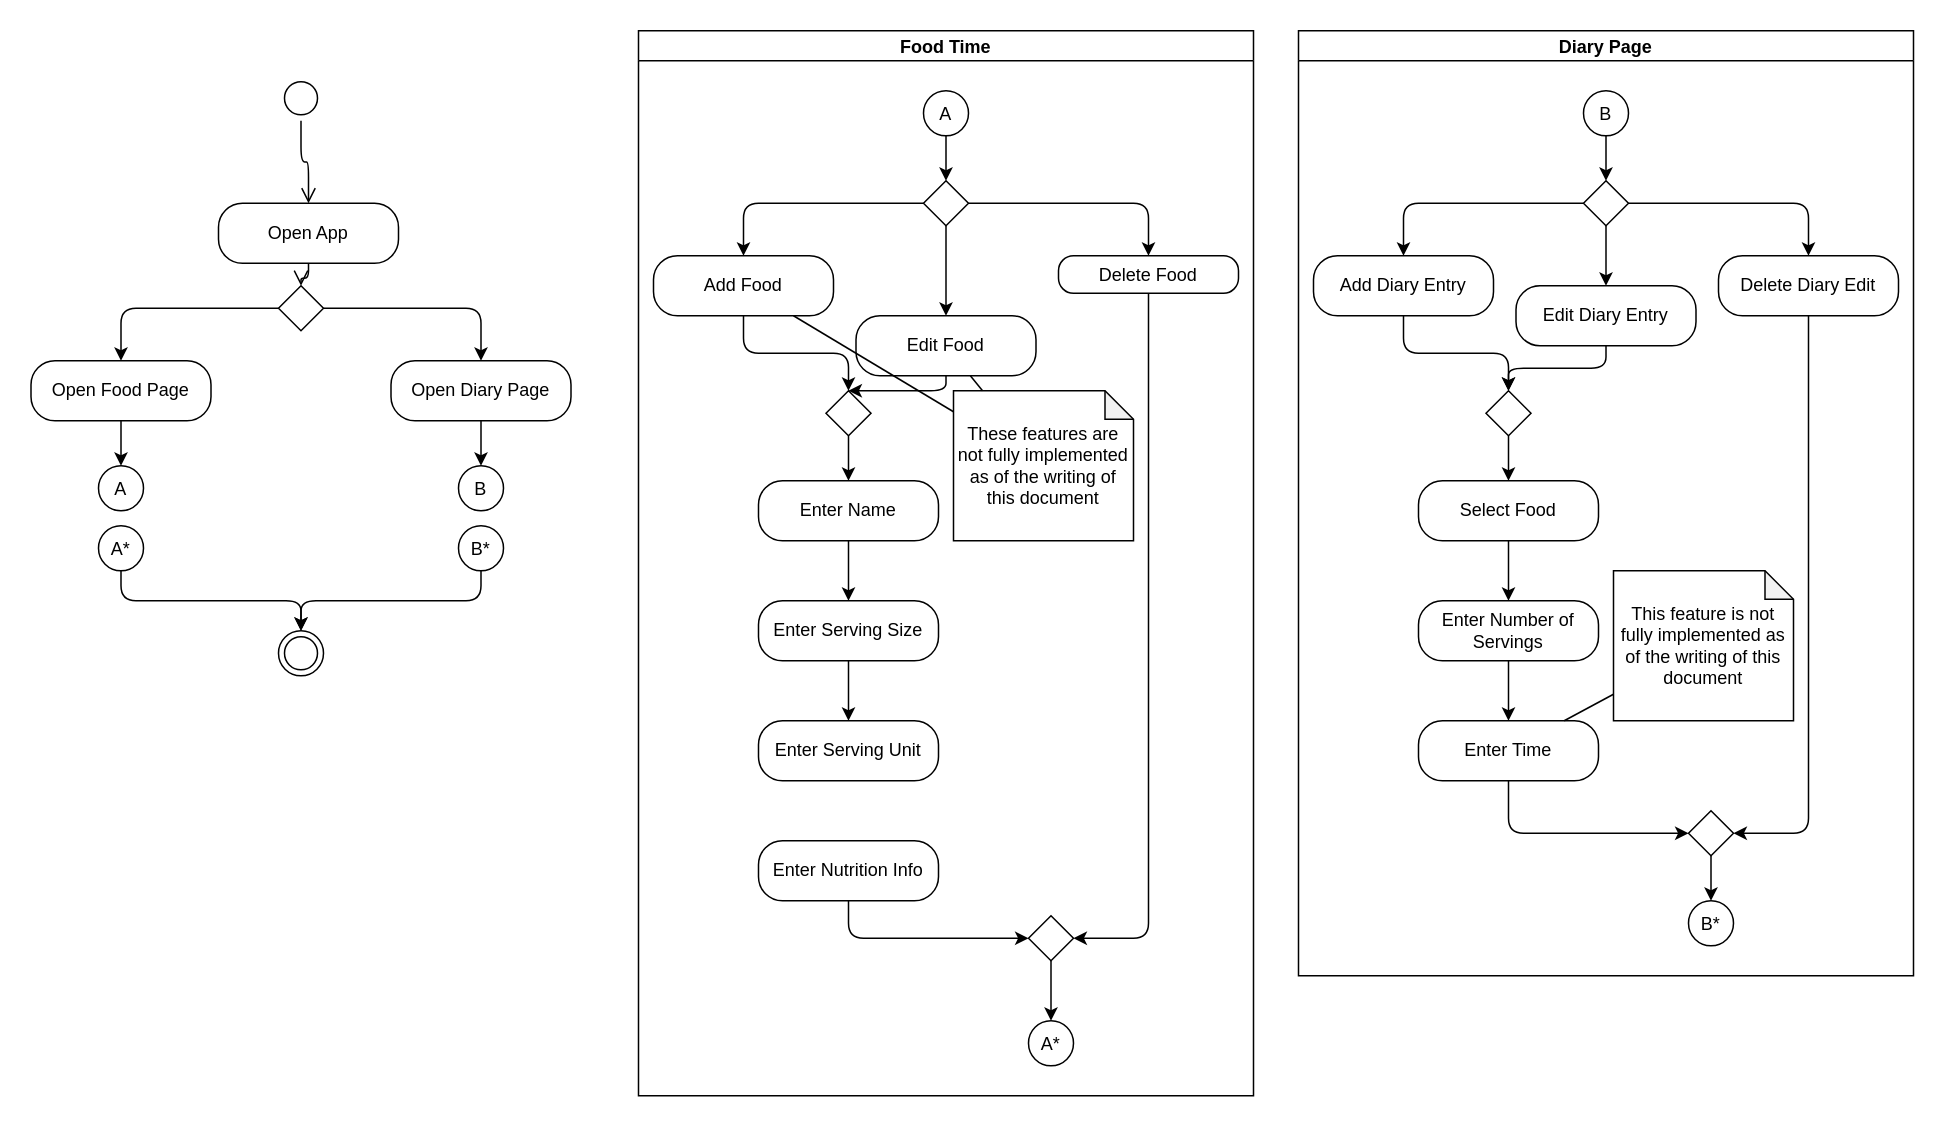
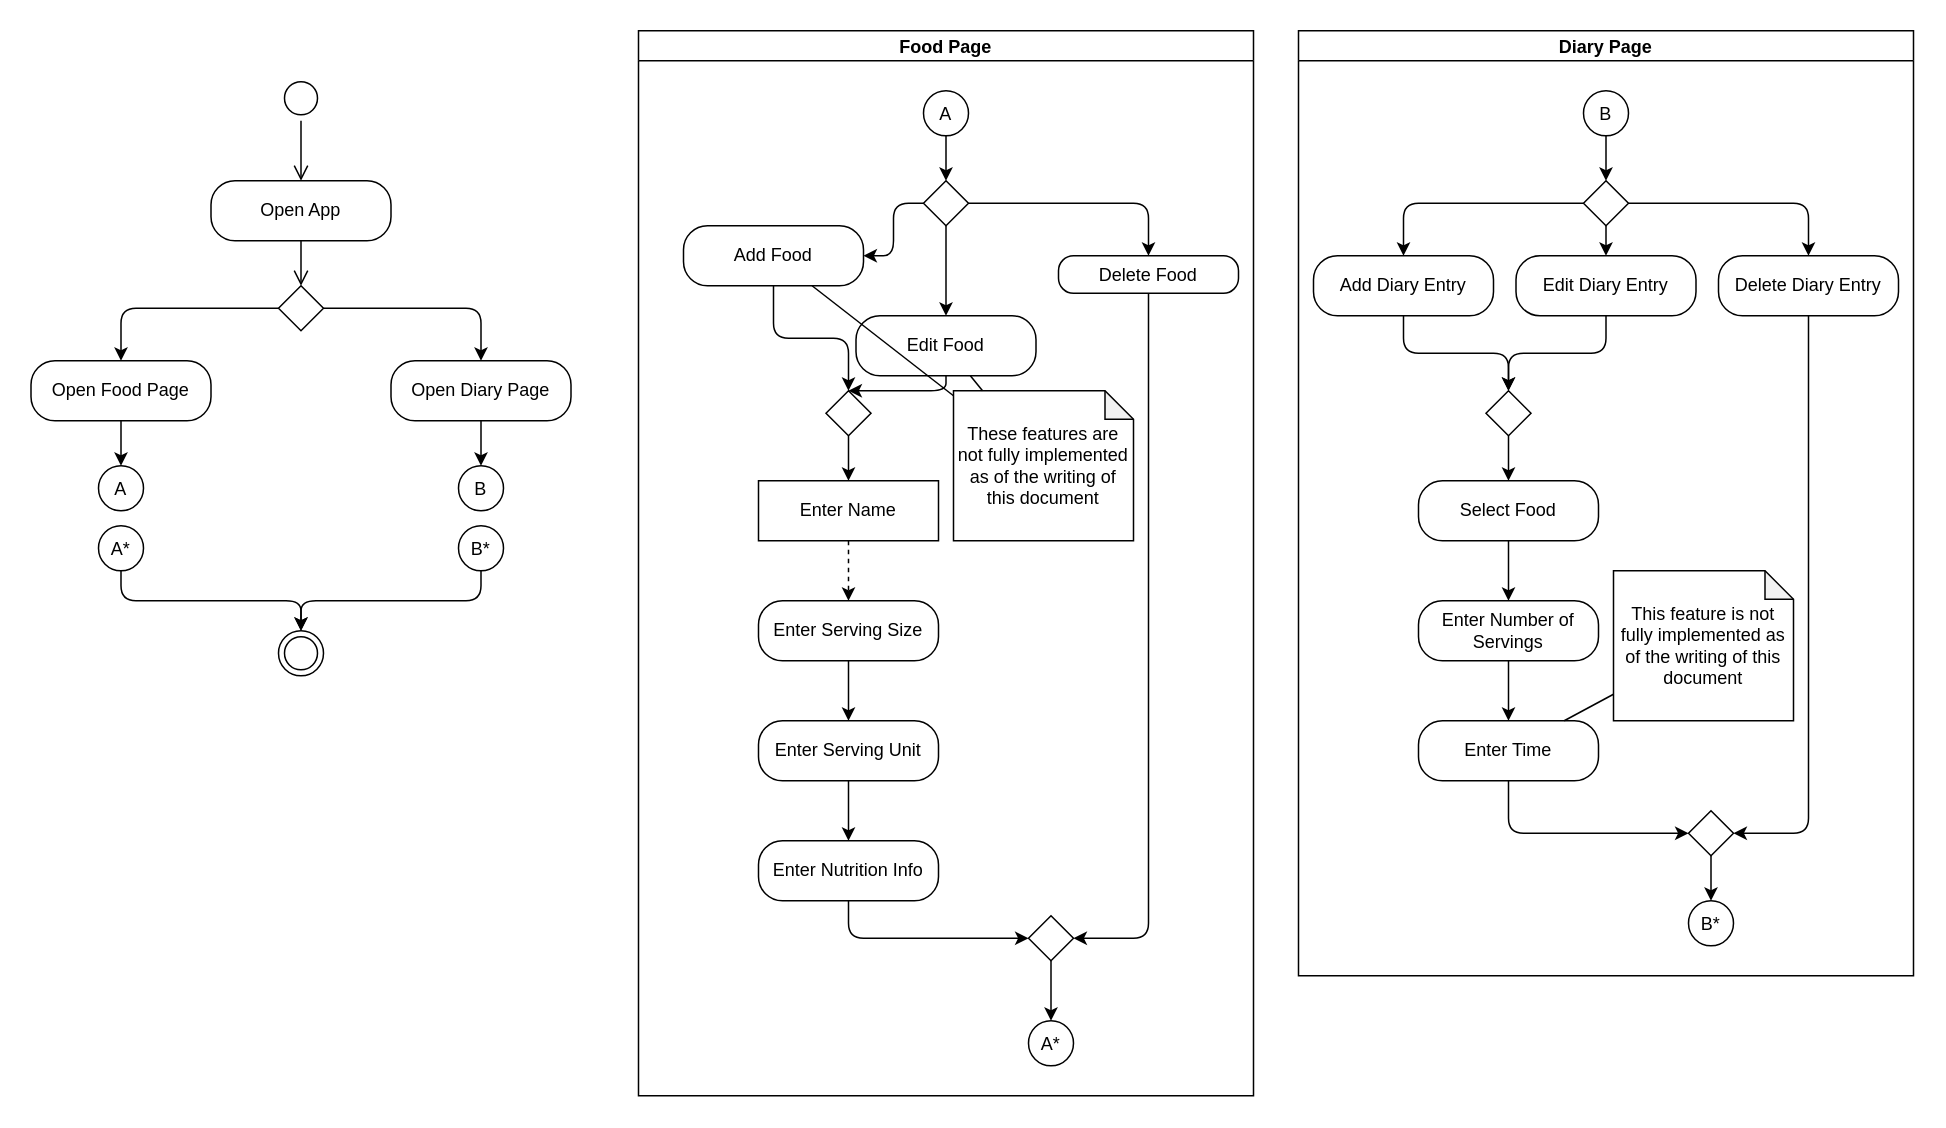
  <mxCell id="0" />
  <mxCell id="1" parent="0" />
  <mxCell id="2" value="" style="ellipse;html=1;shape=startState;" vertex="1" parent="1"><mxGeometry x="185" y="50" width="30" height="30" as="geometry" /></mxCell>
  <mxCell id="3" value="" style="edgeStyle=orthogonalEdgeStyle;html=1;verticalAlign=bottom;endArrow=open;endSize=8;" edge="1" source="2" target="4" parent="1"><mxGeometry relative="1" as="geometry"><mxPoint x="200" y="110" as="targetPoint" /></mxGeometry></mxCell>
- <mxCell id="4" value="Open App" style="rounded=1;whiteSpace=wrap;html=1;arcSize=40;" vertex="1" parent="1"><mxGeometry x="145" y="135" width="120" height="40" as="geometry" /></mxCell>
+ <mxCell id="4" value="Open App" style="rounded=1;whiteSpace=wrap;html=1;arcSize=40;" vertex="1" parent="1"><mxGeometry x="140" y="120" width="120" height="40" as="geometry" /></mxCell>
  <mxCell id="5" value="" style="edgeStyle=orthogonalEdgeStyle;html=1;verticalAlign=bottom;endArrow=open;endSize=8;entryX=0.5;entryY=0;entryDx=0;entryDy=0;" edge="1" source="4" target="9" parent="1"><mxGeometry relative="1" as="geometry"><mxPoint x="200" y="250" as="targetPoint" /><mxPoint x="235" y="330" as="sourcePoint" /></mxGeometry></mxCell>
  <mxCell id="6" value="" style="ellipse;html=1;shape=endState;rounded=0;sketch=0;" vertex="1" parent="1"><mxGeometry x="185" y="420" width="30" height="30" as="geometry" /></mxCell>
  <mxCell id="7" style="edgeStyle=orthogonalEdgeStyle;curved=0;rounded=1;sketch=0;orthogonalLoop=1;jettySize=auto;html=1;" edge="1" source="9" target="41" parent="1"><mxGeometry relative="1" as="geometry"><mxPoint x="85" y="240" as="targetPoint" /></mxGeometry></mxCell>
  <mxCell id="8" style="edgeStyle=orthogonalEdgeStyle;curved=0;sketch=0;orthogonalLoop=1;jettySize=auto;html=1;" edge="1" source="9" target="44" parent="1"><mxGeometry relative="1" as="geometry" /></mxCell>
  <mxCell id="9" value="" style="rhombus;rounded=0;sketch=0;" vertex="1" parent="1"><mxGeometry x="185" y="190" width="30" height="30" as="geometry" /></mxCell>
- <mxCell id="10" value="Food Time" style="swimlane;startSize=20;rounded=0;sketch=0;" vertex="1" parent="1"><mxGeometry x="425" y="20" width="410" height="710" as="geometry" /></mxCell>
+ <mxCell id="10" value="Food Page" style="swimlane;startSize=20;rounded=0;sketch=0;" vertex="1" parent="1"><mxGeometry x="425" y="20" width="410" height="710" as="geometry" /></mxCell>
  <mxCell id="11" style="edgeStyle=orthogonalEdgeStyle;curved=0;rounded=1;sketch=0;orthogonalLoop=1;jettySize=auto;html=1;" edge="1" parent="10" source="12" target="16"><mxGeometry relative="1" as="geometry" /></mxCell>
  <mxCell id="12" value="A" style="ellipse;rounded=0;sketch=0;" vertex="1" parent="10"><mxGeometry x="190" y="40" width="30" height="30" as="geometry" /></mxCell>
  <mxCell id="13" style="edgeStyle=orthogonalEdgeStyle;curved=0;rounded=1;sketch=0;orthogonalLoop=1;jettySize=auto;html=1;" edge="1" parent="10" source="16" target="17"><mxGeometry relative="1" as="geometry" /></mxCell>
  <mxCell id="14" style="edgeStyle=orthogonalEdgeStyle;curved=0;rounded=1;sketch=0;orthogonalLoop=1;jettySize=auto;html=1;" edge="1" parent="10" source="16" target="21"><mxGeometry relative="1" as="geometry" /></mxCell>
  <mxCell id="15" style="edgeStyle=orthogonalEdgeStyle;curved=0;rounded=1;sketch=0;orthogonalLoop=1;jettySize=auto;html=1;" edge="1" parent="10" source="16" target="19"><mxGeometry relative="1" as="geometry" /></mxCell>
  <mxCell id="16" value="" style="rhombus;rounded=0;sketch=0;" vertex="1" parent="10"><mxGeometry x="190" y="100" width="30" height="30" as="geometry" /></mxCell>
- <mxCell id="17" value="Add Food" style="rounded=1;whiteSpace=wrap;html=1;arcSize=40;sketch=0;" vertex="1" parent="10"><mxGeometry x="10" y="150" width="120" height="40" as="geometry" /></mxCell>
+ <mxCell id="17" value="Add Food" style="rounded=1;whiteSpace=wrap;html=1;arcSize=40;sketch=0;" vertex="1" parent="10"><mxGeometry x="30" y="130" width="120" height="40" as="geometry" /></mxCell>
  <mxCell id="18" value="" style="edgeStyle=orthogonalEdgeStyle;html=1;verticalAlign=middle;endArrow=classic;sketch=0;" edge="1" parent="10" source="17" target="26"><mxGeometry relative="1" as="geometry"><mxPoint x="70" y="230" as="targetPoint" /></mxGeometry></mxCell>
  <mxCell id="19" value="Edit Food" style="rounded=1;whiteSpace=wrap;html=1;arcSize=40;sketch=0;" vertex="1" parent="10"><mxGeometry x="145" y="190" width="120" height="40" as="geometry" /></mxCell>
  <mxCell id="20" value="" style="edgeStyle=orthogonalEdgeStyle;html=1;verticalAlign=middle;endArrow=classic;sketch=0;" edge="1" parent="10" source="19" target="26"><mxGeometry relative="1" as="geometry"><mxPoint x="205" y="250" as="targetPoint" /></mxGeometry></mxCell>
  <mxCell id="21" value="Delete Food" style="rounded=1;whiteSpace=wrap;html=1;arcSize=40;sketch=0;" vertex="1" parent="10"><mxGeometry x="280" y="150" width="120" height="25" as="geometry" /></mxCell>
  <mxCell id="22" value="" style="edgeStyle=orthogonalEdgeStyle;html=1;verticalAlign=middle;endArrow=classic;sketch=0;entryX=1;entryY=0.5;entryDx=0;entryDy=0;" edge="1" parent="10" source="21" target="34"><mxGeometry relative="1" as="geometry"><mxPoint x="340" y="620" as="targetPoint" /></mxGeometry></mxCell>
- <mxCell id="23" value="Enter Name" style="rounded=1;whiteSpace=wrap;html=1;arcSize=40;sketch=0;" vertex="1" parent="10"><mxGeometry x="80" y="300" width="120" height="40" as="geometry" /></mxCell>
- <mxCell id="24" value="" style="edgeStyle=orthogonalEdgeStyle;html=1;verticalAlign=middle;endArrow=classic;sketch=0;" edge="1" parent="10" source="23" target="27"><mxGeometry relative="1" as="geometry"><mxPoint x="140" y="380" as="targetPoint" /></mxGeometry></mxCell>
+ <mxCell id="23" value="Enter Name" style="whiteSpace=wrap;html=1;arcSize=40;sketch=0;rounded=0;" vertex="1" parent="10"><mxGeometry x="80" y="300" width="120" height="40" as="geometry" /></mxCell>
+ <mxCell id="24" value="" style="edgeStyle=orthogonalEdgeStyle;html=1;verticalAlign=middle;endArrow=classic;sketch=0;dashed=1;" edge="1" parent="10" source="23" target="27"><mxGeometry relative="1" as="geometry"><mxPoint x="140" y="380" as="targetPoint" /></mxGeometry></mxCell>
  <mxCell id="25" style="edgeStyle=orthogonalEdgeStyle;curved=0;rounded=1;sketch=0;orthogonalLoop=1;jettySize=auto;html=1;" edge="1" parent="10" source="26" target="23"><mxGeometry relative="1" as="geometry" /></mxCell>
  <mxCell id="26" value="" style="rhombus;rounded=0;sketch=0;" vertex="1" parent="10"><mxGeometry x="125" y="240" width="30" height="30" as="geometry" /></mxCell>
  <mxCell id="27" value="Enter Serving Size" style="rounded=1;whiteSpace=wrap;html=1;arcSize=40;sketch=0;" vertex="1" parent="10"><mxGeometry x="80" y="380" width="120" height="40" as="geometry" /></mxCell>
  <mxCell id="28" value="" style="edgeStyle=orthogonalEdgeStyle;html=1;verticalAlign=middle;endArrow=classic;sketch=0;" edge="1" parent="10" source="27" target="29"><mxGeometry relative="1" as="geometry"><mxPoint x="140" y="460" as="targetPoint" /></mxGeometry></mxCell>
  <mxCell id="29" value="Enter Serving Unit" style="rounded=1;whiteSpace=wrap;html=1;arcSize=40;sketch=0;" vertex="1" parent="10"><mxGeometry x="80" y="460" width="120" height="40" as="geometry" /></mxCell>
+ <mxCell id="30" value="" style="edgeStyle=orthogonalEdgeStyle;html=1;verticalAlign=middle;endArrow=classic;sketch=0;" edge="1" parent="10" source="29" target="31"><mxGeometry relative="1" as="geometry"><mxPoint x="140" y="540" as="targetPoint" /></mxGeometry></mxCell>
  <mxCell id="31" value="Enter Nutrition Info" style="rounded=1;whiteSpace=wrap;html=1;arcSize=40;sketch=0;" vertex="1" parent="10"><mxGeometry x="80" y="540" width="120" height="40" as="geometry" /></mxCell>
  <mxCell id="32" value="" style="edgeStyle=orthogonalEdgeStyle;html=1;verticalAlign=middle;endArrow=classic;sketch=0;entryX=0;entryY=0.5;entryDx=0;entryDy=0;" edge="1" parent="10" source="31" target="34"><mxGeometry relative="1" as="geometry"><mxPoint x="140" y="620" as="targetPoint" /><Array as="points"><mxPoint x="140" y="605" /></Array></mxGeometry></mxCell>
  <mxCell id="33" style="edgeStyle=orthogonalEdgeStyle;curved=0;sketch=0;orthogonalLoop=1;jettySize=auto;html=1;" edge="1" parent="10" source="34" target="35"><mxGeometry relative="1" as="geometry" /></mxCell>
  <mxCell id="34" value="" style="rhombus;rounded=0;sketch=0;" vertex="1" parent="10"><mxGeometry x="260" y="590" width="30" height="30" as="geometry" /></mxCell>
  <mxCell id="35" value="A*" style="ellipse;fillColor=#ffffff;strokeColor=#000000;rounded=0;sketch=0;" vertex="1" parent="10"><mxGeometry x="260" y="660" width="30" height="30" as="geometry" /></mxCell>
  <mxCell id="36" value="These features are not fully implemented as of the writing of this document" style="shape=note;whiteSpace=wrap;html=1;backgroundOutline=1;darkOpacity=0.05;rounded=0;sketch=0;size=19;" vertex="1" parent="10"><mxGeometry x="210" y="240" width="120" height="100" as="geometry" /></mxCell>
  <mxCell id="37" style="sketch=0;orthogonalLoop=1;jettySize=auto;html=1;endArrow=none;endFill=0;" edge="1" parent="10" source="36" target="19"><mxGeometry relative="1" as="geometry"><mxPoint x="240" y="200" as="targetPoint" /></mxGeometry></mxCell>
  <mxCell id="38" style="sketch=0;orthogonalLoop=1;jettySize=auto;html=1;endArrow=none;endFill=0;" edge="1" parent="10" source="36" target="17"><mxGeometry relative="1" as="geometry"><mxPoint x="225.833" y="200" as="targetPoint" /><mxPoint x="252.917" y="250" as="sourcePoint" /></mxGeometry></mxCell>
  <mxCell id="39" value="A" style="ellipse;rounded=0;sketch=0;" vertex="1" parent="1"><mxGeometry x="65" y="310" width="30" height="30" as="geometry" /></mxCell>
  <mxCell id="40" style="edgeStyle=orthogonalEdgeStyle;curved=0;rounded=1;sketch=0;orthogonalLoop=1;jettySize=auto;html=1;" edge="1" source="41" target="39" parent="1"><mxGeometry relative="1" as="geometry" /></mxCell>
  <mxCell id="41" value="Open Food Page" style="rounded=1;whiteSpace=wrap;html=1;arcSize=40;" vertex="1" parent="1"><mxGeometry x="20" y="240" width="120" height="40" as="geometry" /></mxCell>
  <mxCell id="42" value="B" style="ellipse;rounded=0;sketch=0;" vertex="1" parent="1"><mxGeometry x="305" y="310" width="30" height="30" as="geometry" /></mxCell>
  <mxCell id="43" style="edgeStyle=orthogonalEdgeStyle;curved=0;rounded=1;sketch=0;orthogonalLoop=1;jettySize=auto;html=1;" edge="1" source="44" target="42" parent="1"><mxGeometry relative="1" as="geometry" /></mxCell>
  <mxCell id="44" value="Open Diary Page" style="rounded=1;whiteSpace=wrap;html=1;arcSize=40;" vertex="1" parent="1"><mxGeometry x="260" y="240" width="120" height="40" as="geometry" /></mxCell>
  <mxCell id="45" style="edgeStyle=orthogonalEdgeStyle;curved=0;sketch=0;orthogonalLoop=1;jettySize=auto;html=1;" edge="1" source="46" target="6" parent="1"><mxGeometry relative="1" as="geometry"><Array as="points"><mxPoint x="80" y="400" /><mxPoint x="200" y="400" /></Array></mxGeometry></mxCell>
  <mxCell id="46" value="A*" style="ellipse;fillColor=#ffffff;strokeColor=#000000;rounded=0;sketch=0;" vertex="1" parent="1"><mxGeometry x="65" y="350" width="30" height="30" as="geometry" /></mxCell>
  <mxCell id="47" style="edgeStyle=orthogonalEdgeStyle;curved=0;sketch=0;orthogonalLoop=1;jettySize=auto;html=1;" edge="1" source="48" target="6" parent="1"><mxGeometry relative="1" as="geometry"><Array as="points"><mxPoint x="320" y="400" /><mxPoint x="200" y="400" /></Array></mxGeometry></mxCell>
  <mxCell id="48" value="B*" style="ellipse;fillColor=#ffffff;strokeColor=#000000;rounded=0;sketch=0;" vertex="1" parent="1"><mxGeometry x="305" y="350" width="30" height="30" as="geometry" /></mxCell>
  <mxCell id="49" value="Diary Page" style="swimlane;startSize=20;rounded=0;sketch=0;" vertex="1" parent="1"><mxGeometry x="865" y="20" width="410" height="630" as="geometry" /></mxCell>
  <mxCell id="50" style="edgeStyle=orthogonalEdgeStyle;curved=0;rounded=1;sketch=0;orthogonalLoop=1;jettySize=auto;html=1;" edge="1" parent="49" source="51" target="55"><mxGeometry relative="1" as="geometry" /></mxCell>
  <mxCell id="51" value="B" style="ellipse;rounded=0;sketch=0;" vertex="1" parent="49"><mxGeometry x="190" y="40" width="30" height="30" as="geometry" /></mxCell>
  <mxCell id="52" style="edgeStyle=orthogonalEdgeStyle;curved=0;rounded=1;sketch=0;orthogonalLoop=1;jettySize=auto;html=1;" edge="1" parent="49" source="55" target="56"><mxGeometry relative="1" as="geometry" /></mxCell>
  <mxCell id="53" style="edgeStyle=orthogonalEdgeStyle;curved=0;rounded=1;sketch=0;orthogonalLoop=1;jettySize=auto;html=1;" edge="1" parent="49" source="55" target="60"><mxGeometry relative="1" as="geometry" /></mxCell>
  <mxCell id="54" style="edgeStyle=orthogonalEdgeStyle;curved=0;rounded=1;sketch=0;orthogonalLoop=1;jettySize=auto;html=1;" edge="1" parent="49" source="55" target="58"><mxGeometry relative="1" as="geometry" /></mxCell>
  <mxCell id="55" value="" style="rhombus;rounded=0;sketch=0;" vertex="1" parent="49"><mxGeometry x="190" y="100" width="30" height="30" as="geometry" /></mxCell>
  <mxCell id="56" value="Add Diary Entry" style="rounded=1;whiteSpace=wrap;html=1;arcSize=40;sketch=0;" vertex="1" parent="49"><mxGeometry x="10" y="150" width="120" height="40" as="geometry" /></mxCell>
  <mxCell id="57" value="" style="edgeStyle=orthogonalEdgeStyle;html=1;verticalAlign=middle;endArrow=classic;sketch=0;" edge="1" parent="49" source="56" target="65"><mxGeometry relative="1" as="geometry"><mxPoint x="70" y="230" as="targetPoint" /></mxGeometry></mxCell>
- <mxCell id="58" value="Edit Diary Entry" style="rounded=1;whiteSpace=wrap;html=1;arcSize=40;sketch=0;" vertex="1" parent="49"><mxGeometry x="145" y="170" width="120" height="40" as="geometry" /></mxCell>
+ <mxCell id="58" value="Edit Diary Entry" style="rounded=1;whiteSpace=wrap;html=1;arcSize=40;sketch=0;" vertex="1" parent="49"><mxGeometry x="145" y="150" width="120" height="40" as="geometry" /></mxCell>
  <mxCell id="59" value="" style="edgeStyle=orthogonalEdgeStyle;html=1;verticalAlign=middle;endArrow=classic;sketch=0;" edge="1" parent="49" source="58" target="65"><mxGeometry relative="1" as="geometry"><mxPoint x="205" y="250" as="targetPoint" /></mxGeometry></mxCell>
- <mxCell id="60" value="Delete Diary Edit" style="rounded=1;whiteSpace=wrap;html=1;arcSize=40;sketch=0;" vertex="1" parent="49"><mxGeometry x="280" y="150" width="120" height="40" as="geometry" /></mxCell>
+ <mxCell id="60" value="Delete Diary Entry" style="rounded=1;whiteSpace=wrap;html=1;arcSize=40;sketch=0;" vertex="1" parent="49"><mxGeometry x="280" y="150" width="120" height="40" as="geometry" /></mxCell>
  <mxCell id="61" value="" style="edgeStyle=orthogonalEdgeStyle;html=1;verticalAlign=middle;endArrow=classic;sketch=0;entryX=1;entryY=0.5;entryDx=0;entryDy=0;" edge="1" parent="49" source="60" target="71"><mxGeometry relative="1" as="geometry"><mxPoint x="340" y="620" as="targetPoint" /></mxGeometry></mxCell>
  <mxCell id="62" value="Select Food" style="rounded=1;whiteSpace=wrap;html=1;arcSize=40;sketch=0;" vertex="1" parent="49"><mxGeometry x="80" y="300" width="120" height="40" as="geometry" /></mxCell>
  <mxCell id="63" value="" style="edgeStyle=orthogonalEdgeStyle;html=1;verticalAlign=middle;endArrow=classic;sketch=0;" edge="1" parent="49" source="62" target="66"><mxGeometry relative="1" as="geometry"><mxPoint x="140" y="380" as="targetPoint" /></mxGeometry></mxCell>
  <mxCell id="64" style="edgeStyle=orthogonalEdgeStyle;curved=0;rounded=1;sketch=0;orthogonalLoop=1;jettySize=auto;html=1;" edge="1" parent="49" source="65" target="62"><mxGeometry relative="1" as="geometry" /></mxCell>
  <mxCell id="65" value="" style="rhombus;rounded=0;sketch=0;" vertex="1" parent="49"><mxGeometry x="125" y="240" width="30" height="30" as="geometry" /></mxCell>
  <mxCell id="66" value="Enter Number of Servings" style="rounded=1;whiteSpace=wrap;html=1;arcSize=40;sketch=0;" vertex="1" parent="49"><mxGeometry x="80" y="380" width="120" height="40" as="geometry" /></mxCell>
  <mxCell id="67" value="" style="edgeStyle=orthogonalEdgeStyle;html=1;verticalAlign=middle;endArrow=classic;sketch=0;" edge="1" parent="49" source="66" target="68"><mxGeometry relative="1" as="geometry"><mxPoint x="140" y="460" as="targetPoint" /></mxGeometry></mxCell>
  <mxCell id="68" value="Enter Time" style="rounded=1;whiteSpace=wrap;html=1;arcSize=40;sketch=0;" vertex="1" parent="49"><mxGeometry x="80" y="460" width="120" height="40" as="geometry" /></mxCell>
  <mxCell id="69" value="" style="edgeStyle=orthogonalEdgeStyle;html=1;verticalAlign=middle;endArrow=classic;sketch=0;entryX=0;entryY=0.5;entryDx=0;entryDy=0;" edge="1" parent="49" source="68" target="71"><mxGeometry relative="1" as="geometry"><mxPoint x="140" y="540" as="targetPoint" /><Array as="points"><mxPoint x="140" y="535" /></Array></mxGeometry></mxCell>
  <mxCell id="70" style="edgeStyle=orthogonalEdgeStyle;curved=0;sketch=0;orthogonalLoop=1;jettySize=auto;html=1;" edge="1" parent="49" source="71" target="72"><mxGeometry relative="1" as="geometry" /></mxCell>
  <mxCell id="71" value="" style="rhombus;rounded=0;sketch=0;" vertex="1" parent="49"><mxGeometry x="260" y="520" width="30" height="30" as="geometry" /></mxCell>
  <mxCell id="72" value="B*" style="ellipse;fillColor=#ffffff;strokeColor=#000000;rounded=0;sketch=0;" vertex="1" parent="49"><mxGeometry x="260" y="580" width="30" height="30" as="geometry" /></mxCell>
  <mxCell id="73" style="edgeStyle=none;sketch=0;orthogonalLoop=1;jettySize=auto;html=1;endArrow=none;endFill=0;" edge="1" parent="49" source="74" target="68"><mxGeometry relative="1" as="geometry" /></mxCell>
  <mxCell id="74" value="This feature is not fully implemented as of the writing of this document" style="shape=note;whiteSpace=wrap;html=1;backgroundOutline=1;darkOpacity=0.05;rounded=0;sketch=0;size=19;" vertex="1" parent="49"><mxGeometry x="210" y="360" width="120" height="100" as="geometry" /></mxCell>
